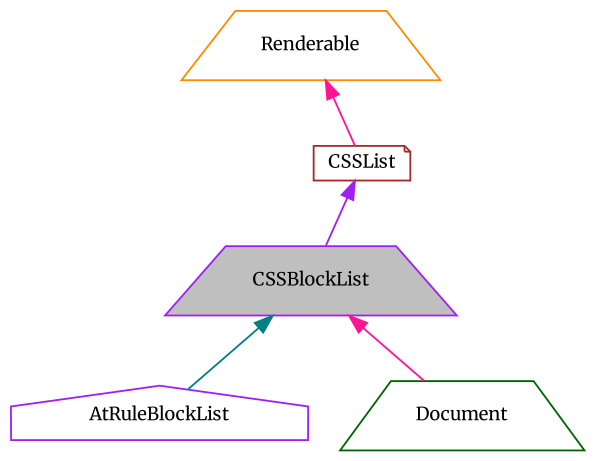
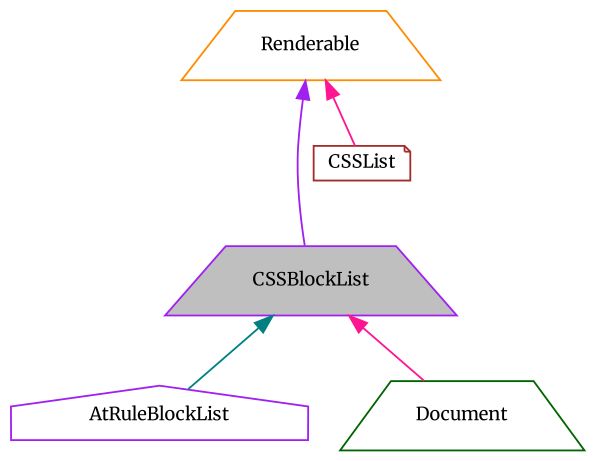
  digraph {
    fontname=Merriweather
    node [color=purple fillcolor=white fontname=Merriweather fontsize=10 shape=trapezium style=filled]
    edge [color=deeppink dir=back fontname=Merriweather fontsize=10 labelfontname=Helvetica labelfontsize=10 style=solid]
    n1 [fillcolor=grey75 fontcolor=black height=0.2 label=CSSBlockList width=0.4]
    n2 [height=0.2 label=AtRuleBlockList shape=house width=0.4]
    n3 [color=darkgreen height=0.2 label=Document width=0.4]
    n4 [color=brown height=0.2 label=CSSList shape=note width=0.4]
    n5 [color=darkorange height=0.2 label=Renderable width=0.4]
    n1 -> n2 [color=teal]
    n1 -> n3
-   n4 -> n1 [color=purple]
+   n5 -> n1 [color=purple]
    n5 -> n4
  }
